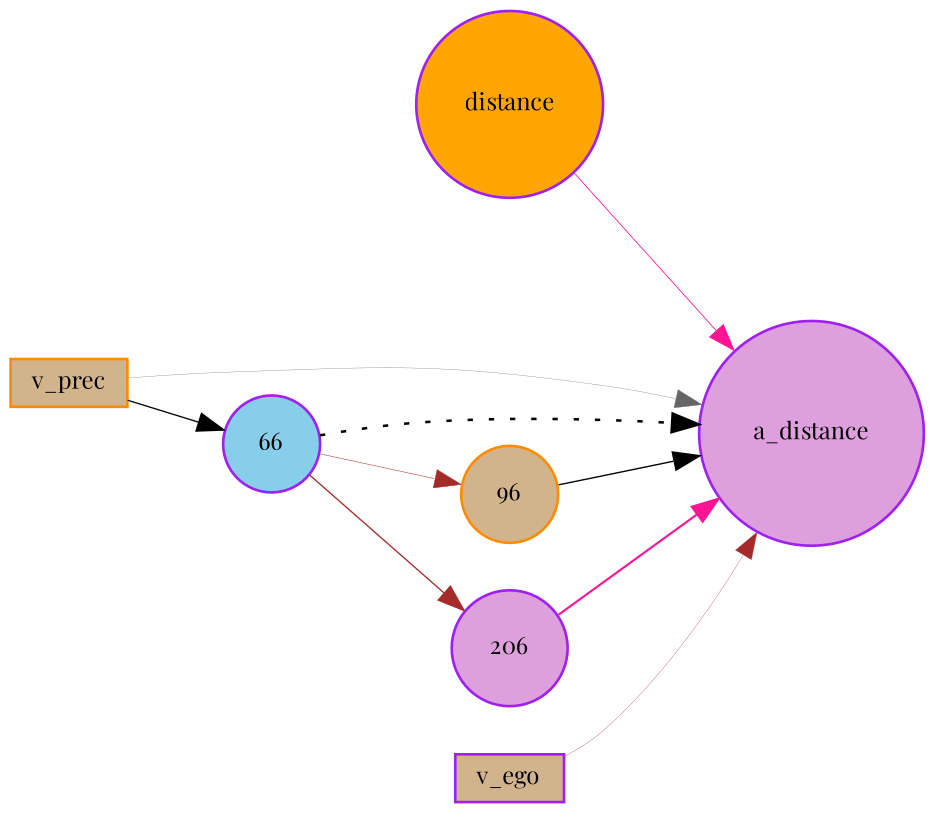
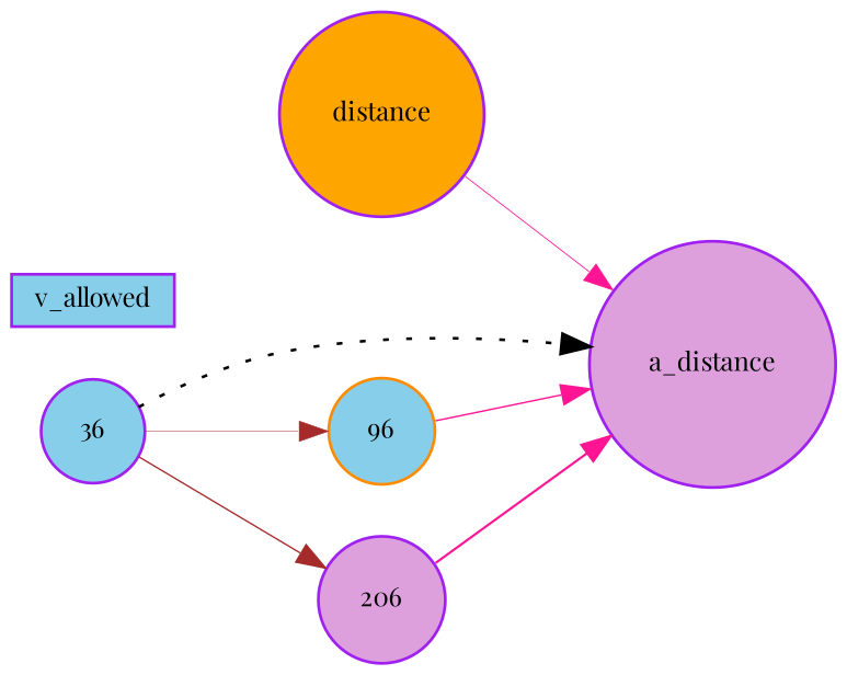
  digraph {
    fontname="Playfair Display"
    rankdir=LR
    node [color=purple fillcolor=skyblue fontname="Playfair Display" fontsize=9 shape=circle style=filled]
    edge [color=black fontname="Playfair Display" style=solid]
    distance [fillcolor=orange height=0.2 width=0.2]
    n2 [fillcolor=plum height=0.2 label=a_distance width=0.2]
-   66 [height=0.2 width=0.2]
-   96 [color=darkorange fillcolor=tan height=0.2 width=0.2]
+   66 [height=0.2 width=0.2 label=36]
+   96 [color=darkorange height=0.2 width=0.2]
    206 [fillcolor=plum height=0.2 width=0.2]
-   v_ego [fillcolor=tan height=0.2 shape=box width=0.2]
-   v_prec [color=darkorange fillcolor=tan height=0.2 shape=box width=0.2]
+   v_allowed [height=0.2 shape=box width=0.2]
    distance -> n2 [color=deeppink penwidth=0.3120285086881796]
    66 -> n2 [penwidth=0.9616974598405642 style=dotted]
    66 -> 96 [color=brown penwidth=0.18910309475531706]
    66 -> 206 [color=brown penwidth=0.49849390797008686]
-   96 -> n2 [penwidth=0.516224920975626]
+   96 -> n2 [color=deeppink penwidth=0.516224920975626]
    206 -> n2 [color=deeppink penwidth=0.8008475486907793]
-   v_ego -> n2 [color=brown penwidth=0.11264007782988543]
-   v_prec -> n2 [color=gray40 penwidth=0.11392445459277288]
-   v_prec -> 66 [penwidth=0.4940381951819097]
  }
